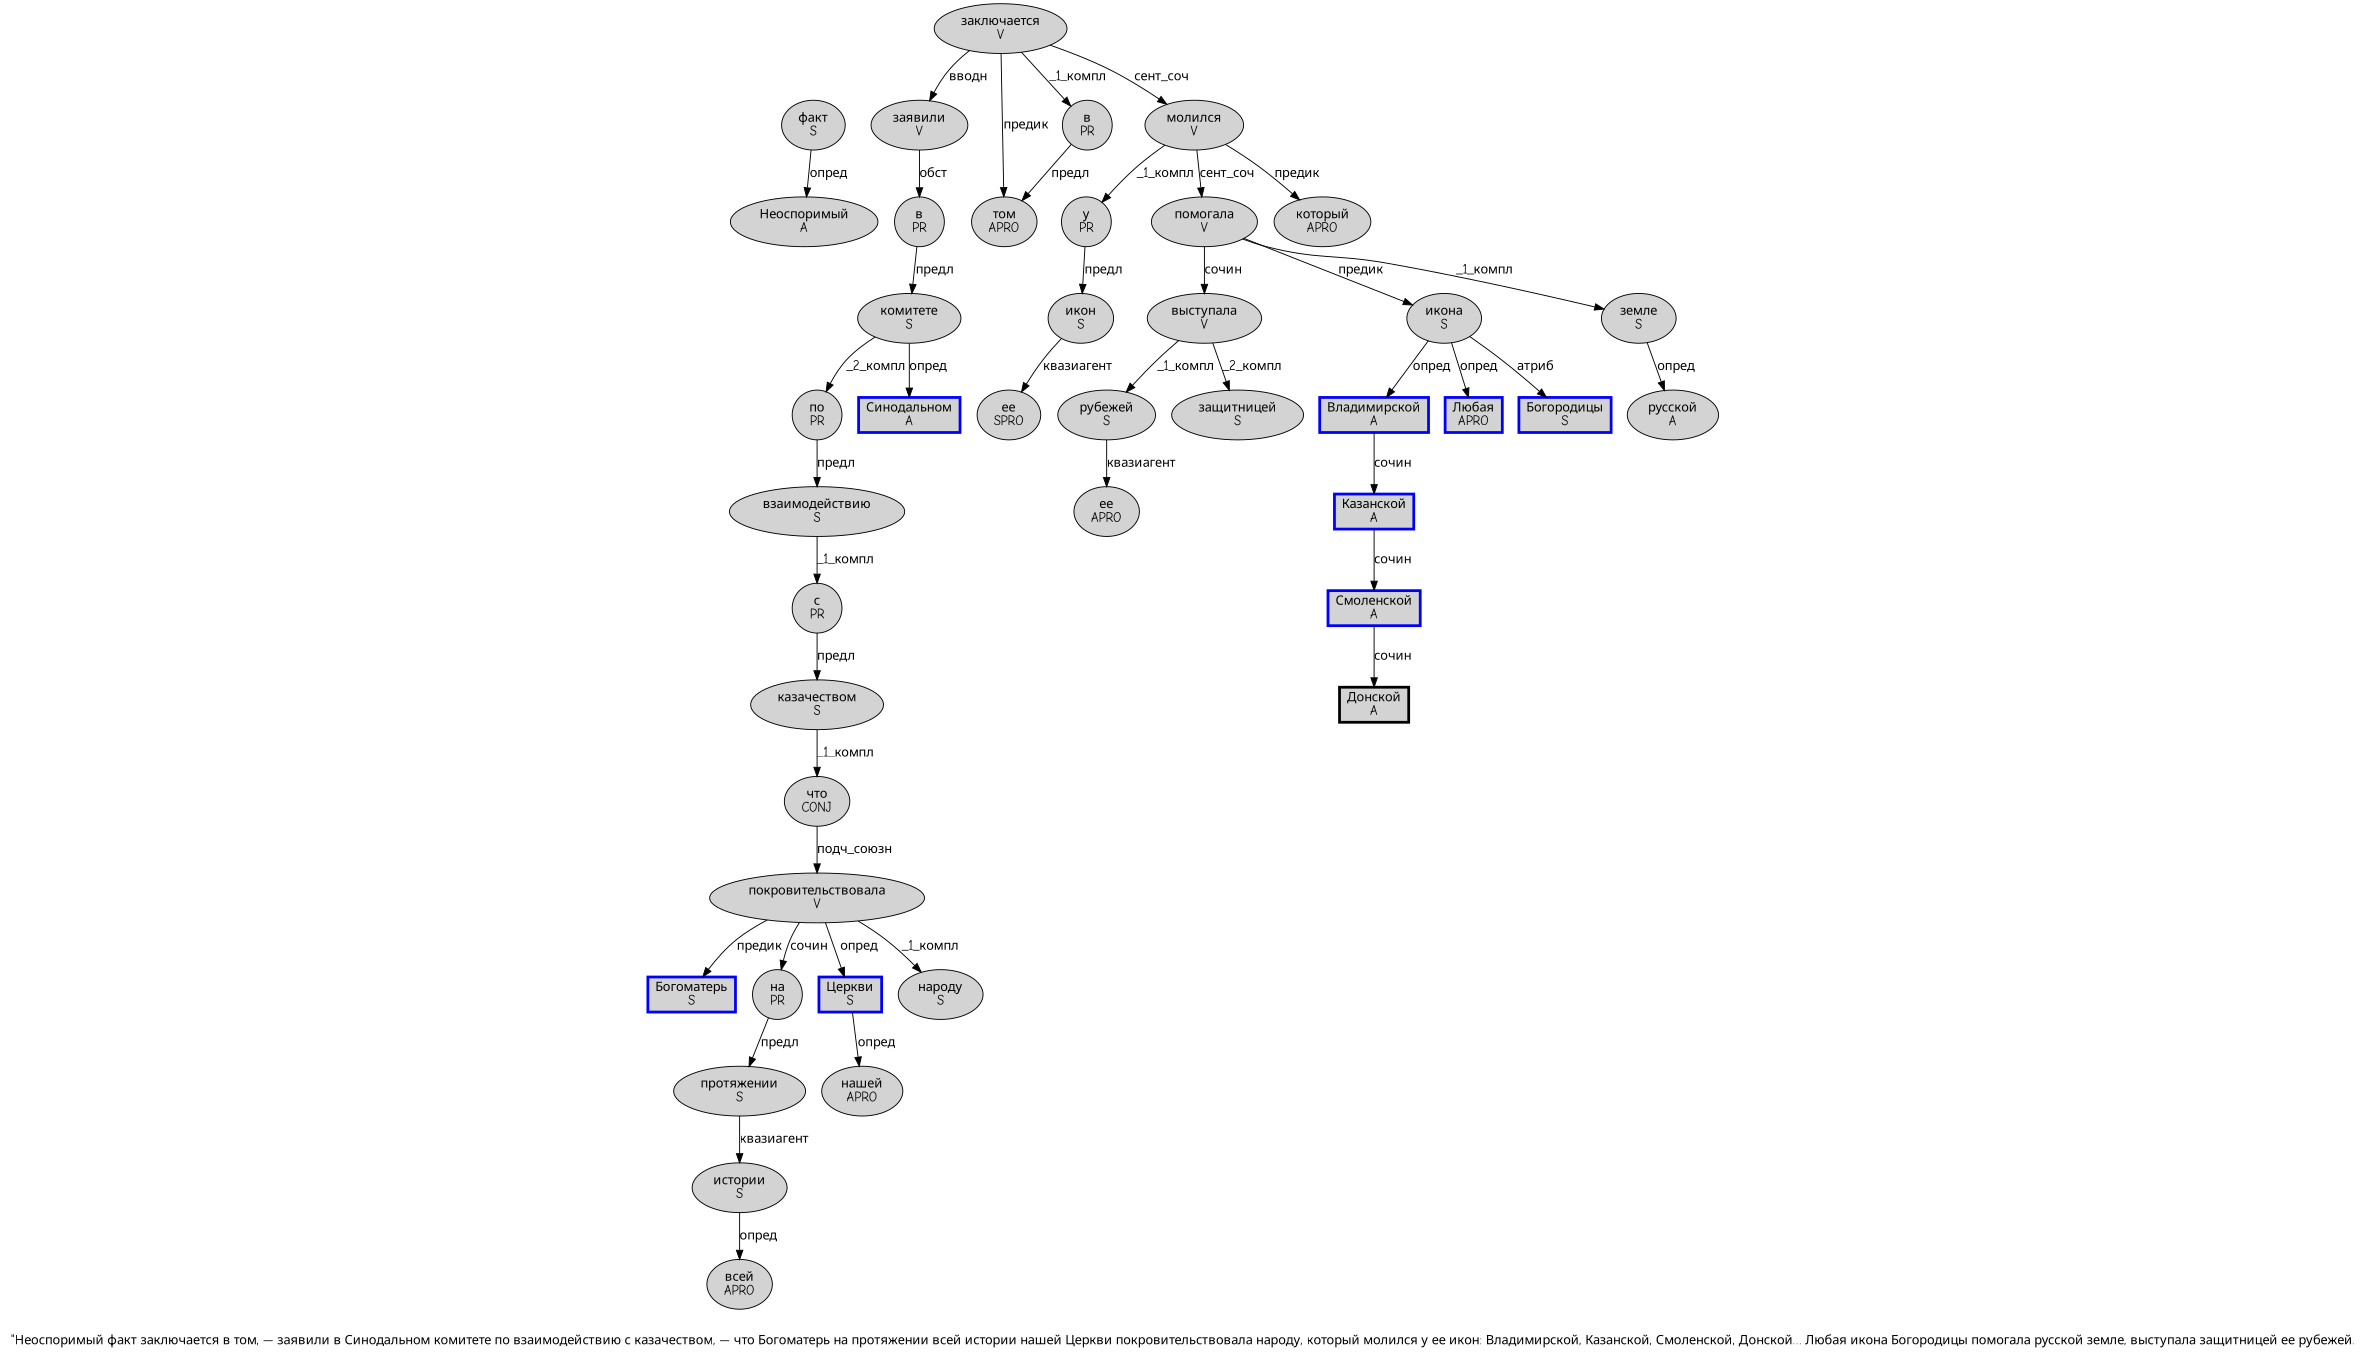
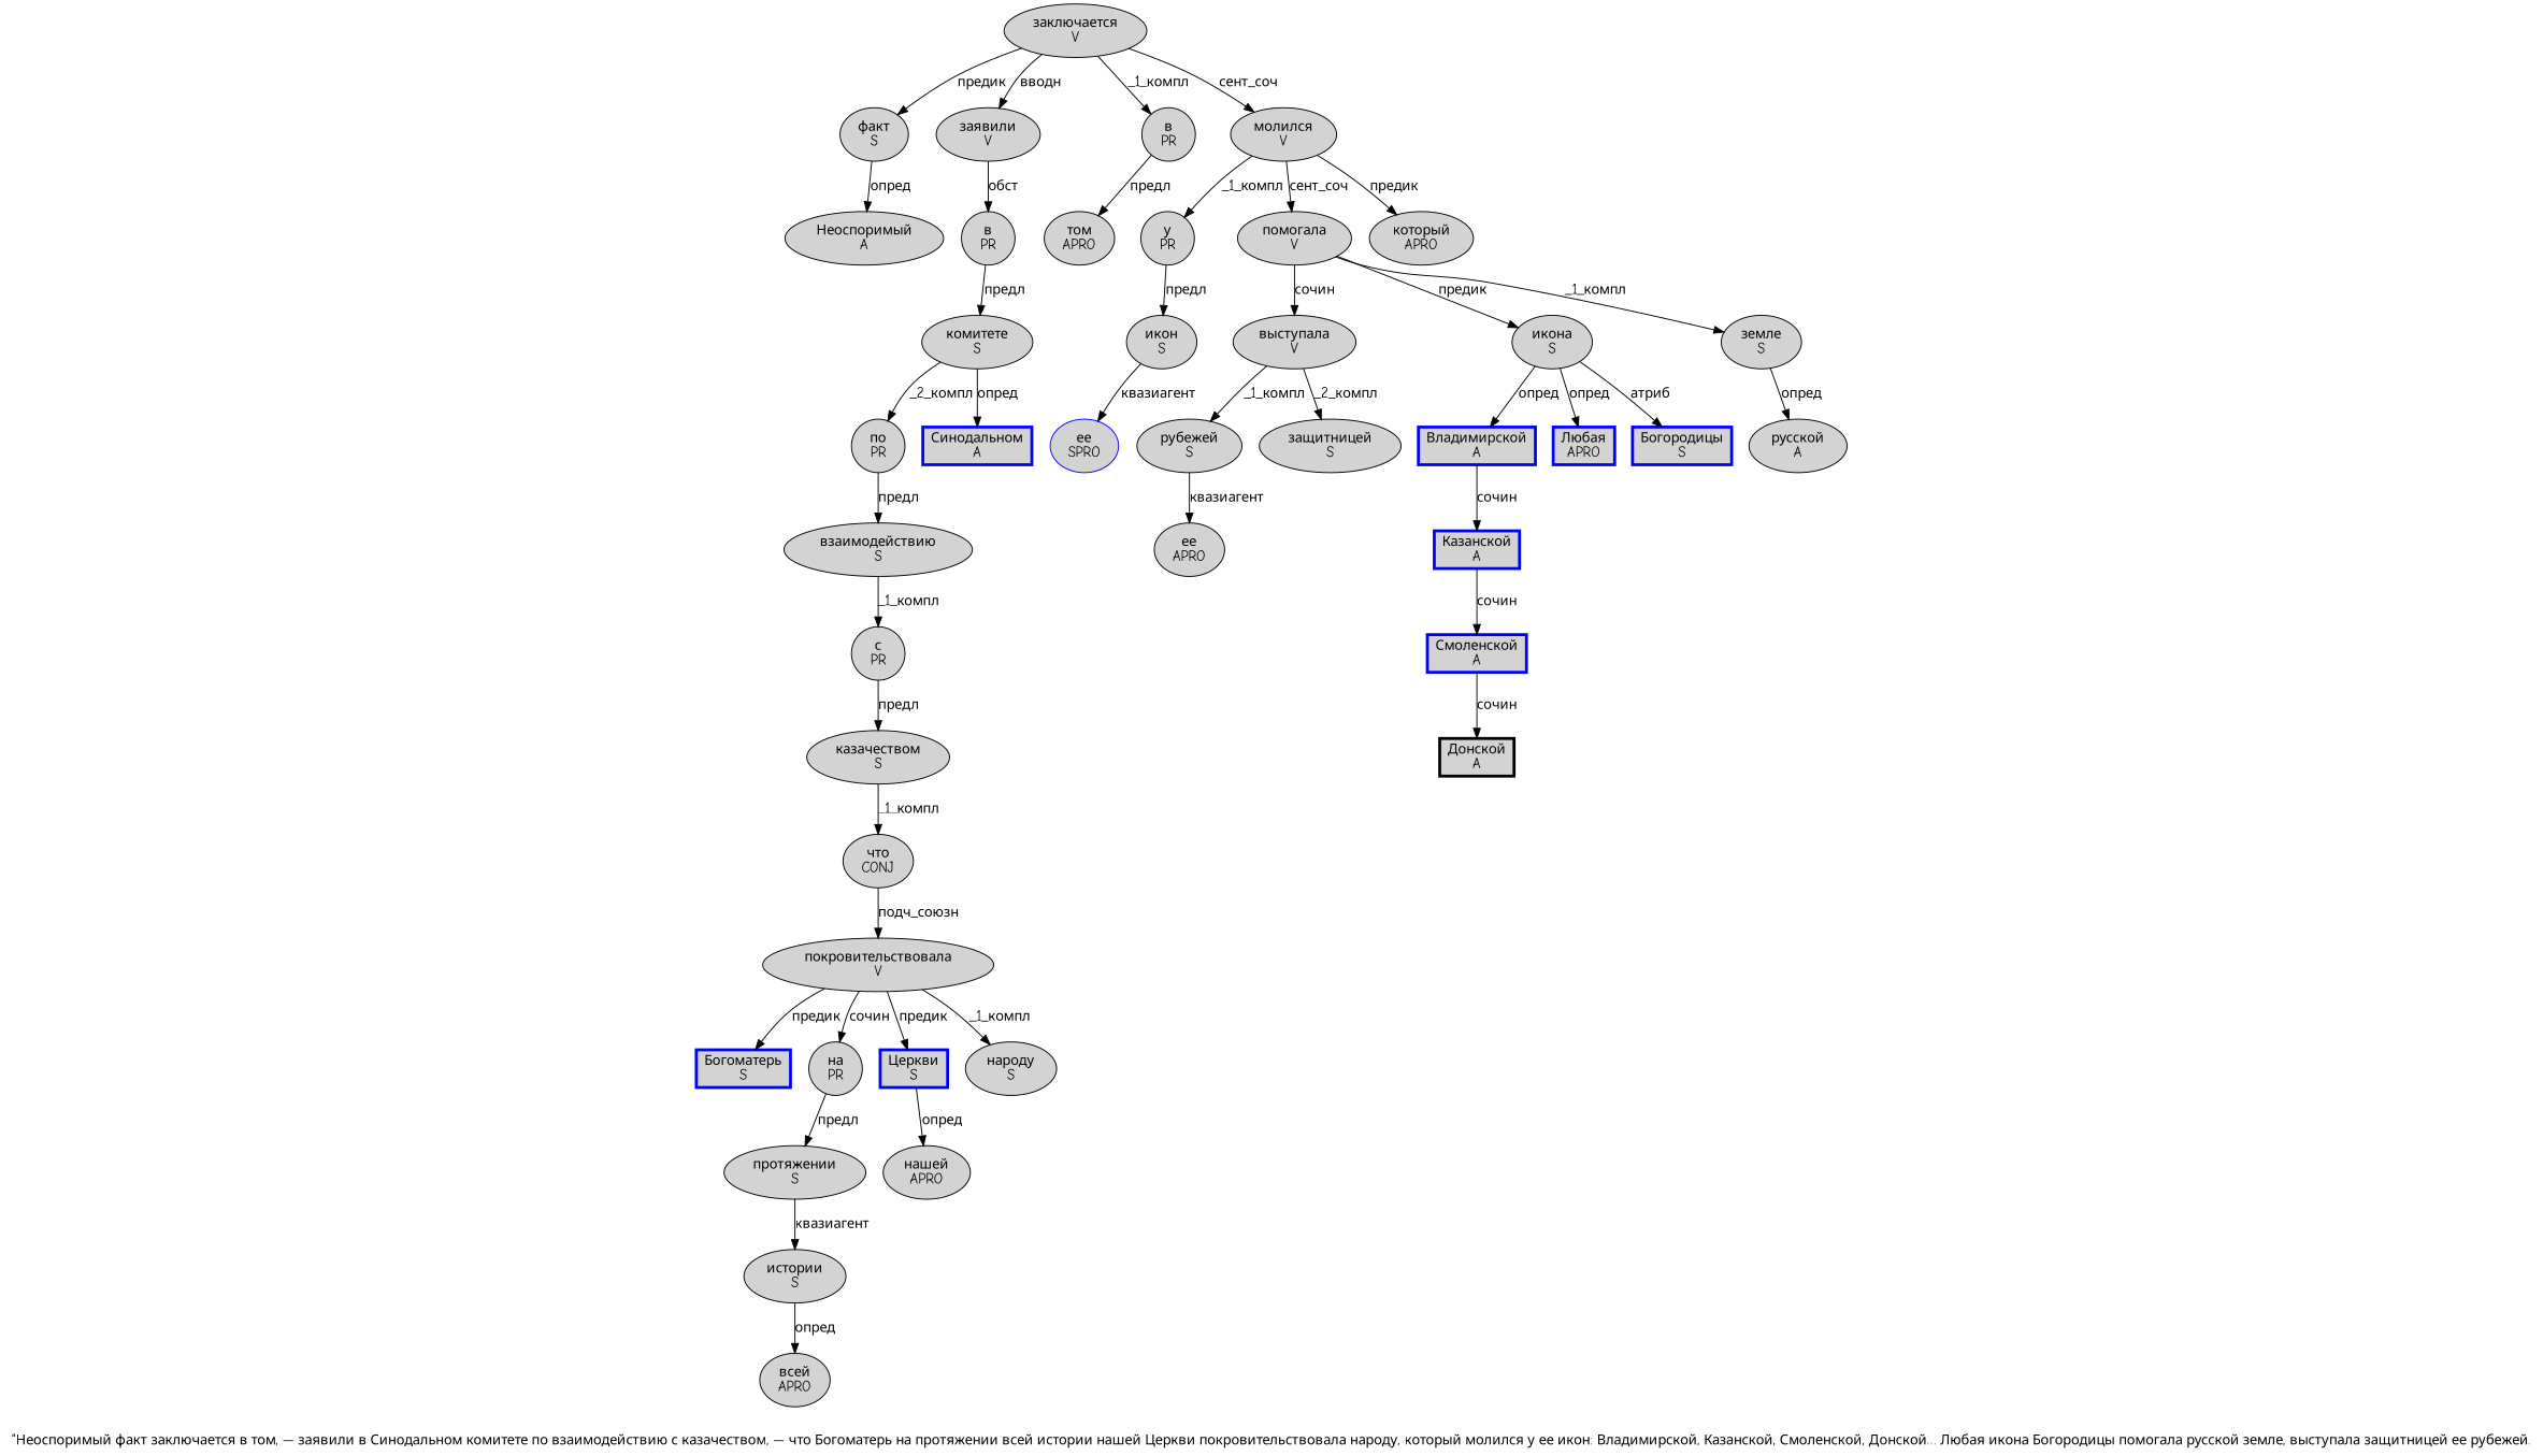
  digraph {
    fontname="Comic Neue"
    label="\"Неоспоримый факт заключается в том, — заявили в Синодальном комитете по взаимодействию с казачеством, — что Богоматерь на протяжении всей истории нашей Церкви покровительствовала народу, который молился у ее икон: Владимирской, Казанской, Смоленской, Донской… Любая икона Богородицы помогала русской земле, выступала защитницей ее рубежей."
    node [fillcolor=lightgray fontname="Comic Neue" penwidth=1 shape=ellipse style=filled]
    edge [fontname="Comic Neue"]
    n1 [label="Неоспоримый\nA"]
    n2 [label="факт\nS"]
    n3 [label="заключается\nV"]
    n4 [label="в\nPR"]
    n5 [label="заявили\nV"]
    n6 [label="молился\nV"]
    n7 [label="том\nAPRO"]
    n8 [label="в\nPR"]
    n9 [label="который\nAPRO"]
    n10 [label="у\nPR"]
    n11 [label="помогала\nV"]
    n12 [label="комитете\nS"]
    n13 [color=blue label="Синодальном\nA" penwidth=3 shape=box]
    n14 [label="по\nPR"]
    n15 [label="взаимодействию\nS"]
    n16 [label="с\nPR"]
    n17 [label="казачеством\nS"]
    n18 [label="что\nCONJ"]
    n19 [label="покровительствовала\nV"]
    n20 [color=blue label="Богоматерь\nS" penwidth=3 shape=box]
    n21 [label="на\nPR"]
    n22 [color=blue label="Церкви\nS" penwidth=3 shape=box]
    n23 [label="народу\nS"]
    n24 [label="протяжении\nS"]
    n25 [label="истории\nS"]
    n26 [label="всей\nAPRO"]
    n27 [label="нашей\nAPRO"]
    n28 [label="икон\nS"]
    n29 [label="икона\nS"]
    n30 [label="земле\nS"]
    n31 [label="выступала\nV"]
-   n32 [label="ее\nSPRO"]
+   n32 [label="ее\nSPRO" color=blue]
    n33 [color=blue label="Владимирской\nA" penwidth=3 shape=box]
    n34 [color=blue label="Казанской\nA" penwidth=3 shape=box]
    n35 [color=blue label="Смоленской\nA" penwidth=3 shape=box]
    n36 [color=black label="Донской\nA" penwidth=3 shape=box]
    n37 [color=blue label="Любая\nAPRO" penwidth=3 shape=box]
    n38 [color=blue label="Богородицы\nS" penwidth=3 shape=box]
    n39 [label="русской\nA"]
    n40 [label="защитницей\nS"]
    n41 [label="рубежей\nS"]
    n42 [label="ее\nAPRO"]
    n2 -> n1 [label="опред"]
-   n3 -> n7 [label="предик"]
+   n3 -> n2 [label="предик"]
    n3 -> n4 [label="_1_компл"]
    n3 -> n5 [label="вводн"]
    n3 -> n6 [label="сент_соч"]
    n4 -> n7 [label="предл"]
    n5 -> n8 [label="обст"]
    n6 -> n9 [label="предик"]
    n6 -> n10 [label="_1_компл"]
    n6 -> n11 [label="сент_соч"]
    n8 -> n12 [label="предл"]
    n10 -> n28 [label="предл"]
    n11 -> n29 [label="предик"]
    n11 -> n30 [label="_1_компл"]
    n11 -> n31 [label="сочин"]
    n12 -> n13 [label="опред"]
    n12 -> n14 [label="_2_компл"]
    n14 -> n15 [label="предл"]
    n15 -> n16 [label="_1_компл"]
    n16 -> n17 [label="предл"]
    n17 -> n18 [label="_1_компл"]
    n18 -> n19 [label="подч_союзн"]
    n19 -> n20 [label="предик"]
    n19 -> n21 [label="сочин"]
-   n19 -> n22 [label="опред"]
+   n19 -> n22 [label="предик"]
    n19 -> n23 [label="_1_компл"]
    n21 -> n24 [label="предл"]
    n22 -> n27 [label="опред"]
    n24 -> n25 [label="квазиагент"]
    n25 -> n26 [label="опред"]
    n28 -> n32 [label="квазиагент"]
    n29 -> n33 [label="опред"]
    n29 -> n37 [label="опред"]
    n29 -> n38 [label="атриб"]
    n30 -> n39 [label="опред"]
    n31 -> n40 [label="_2_компл"]
    n31 -> n41 [label="_1_компл"]
    n33 -> n34 [label="сочин"]
    n34 -> n35 [label="сочин"]
    n35 -> n36 [label="сочин"]
    n41 -> n42 [label="квазиагент"]
  }
